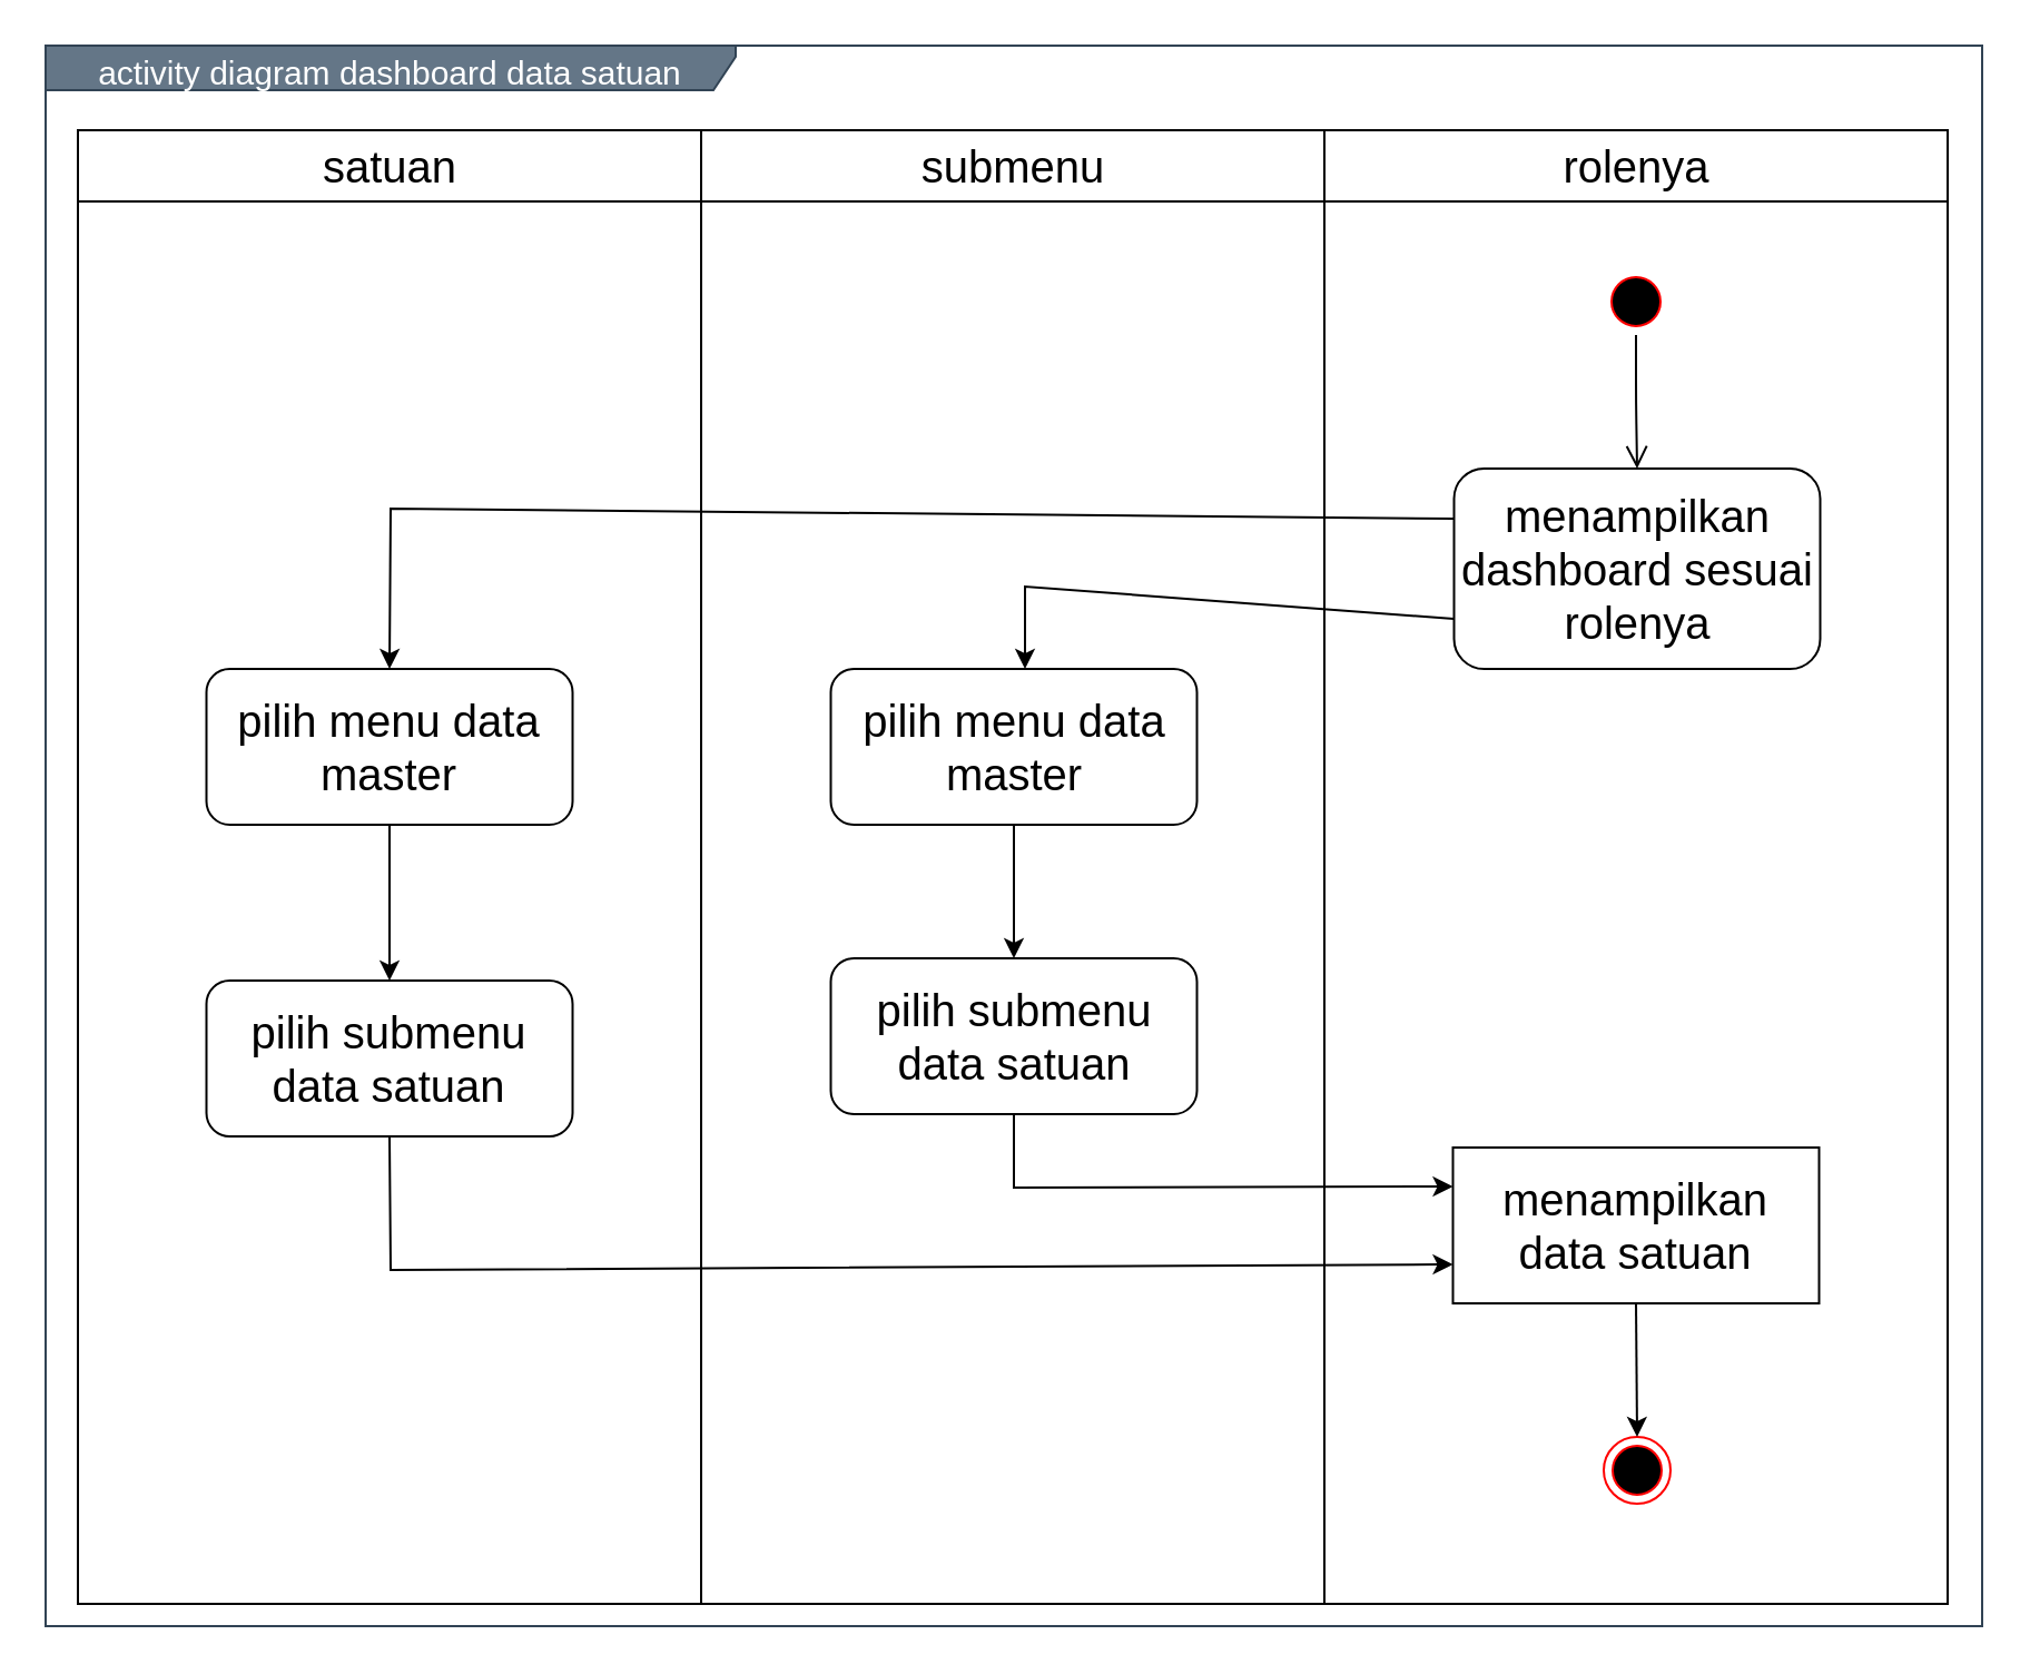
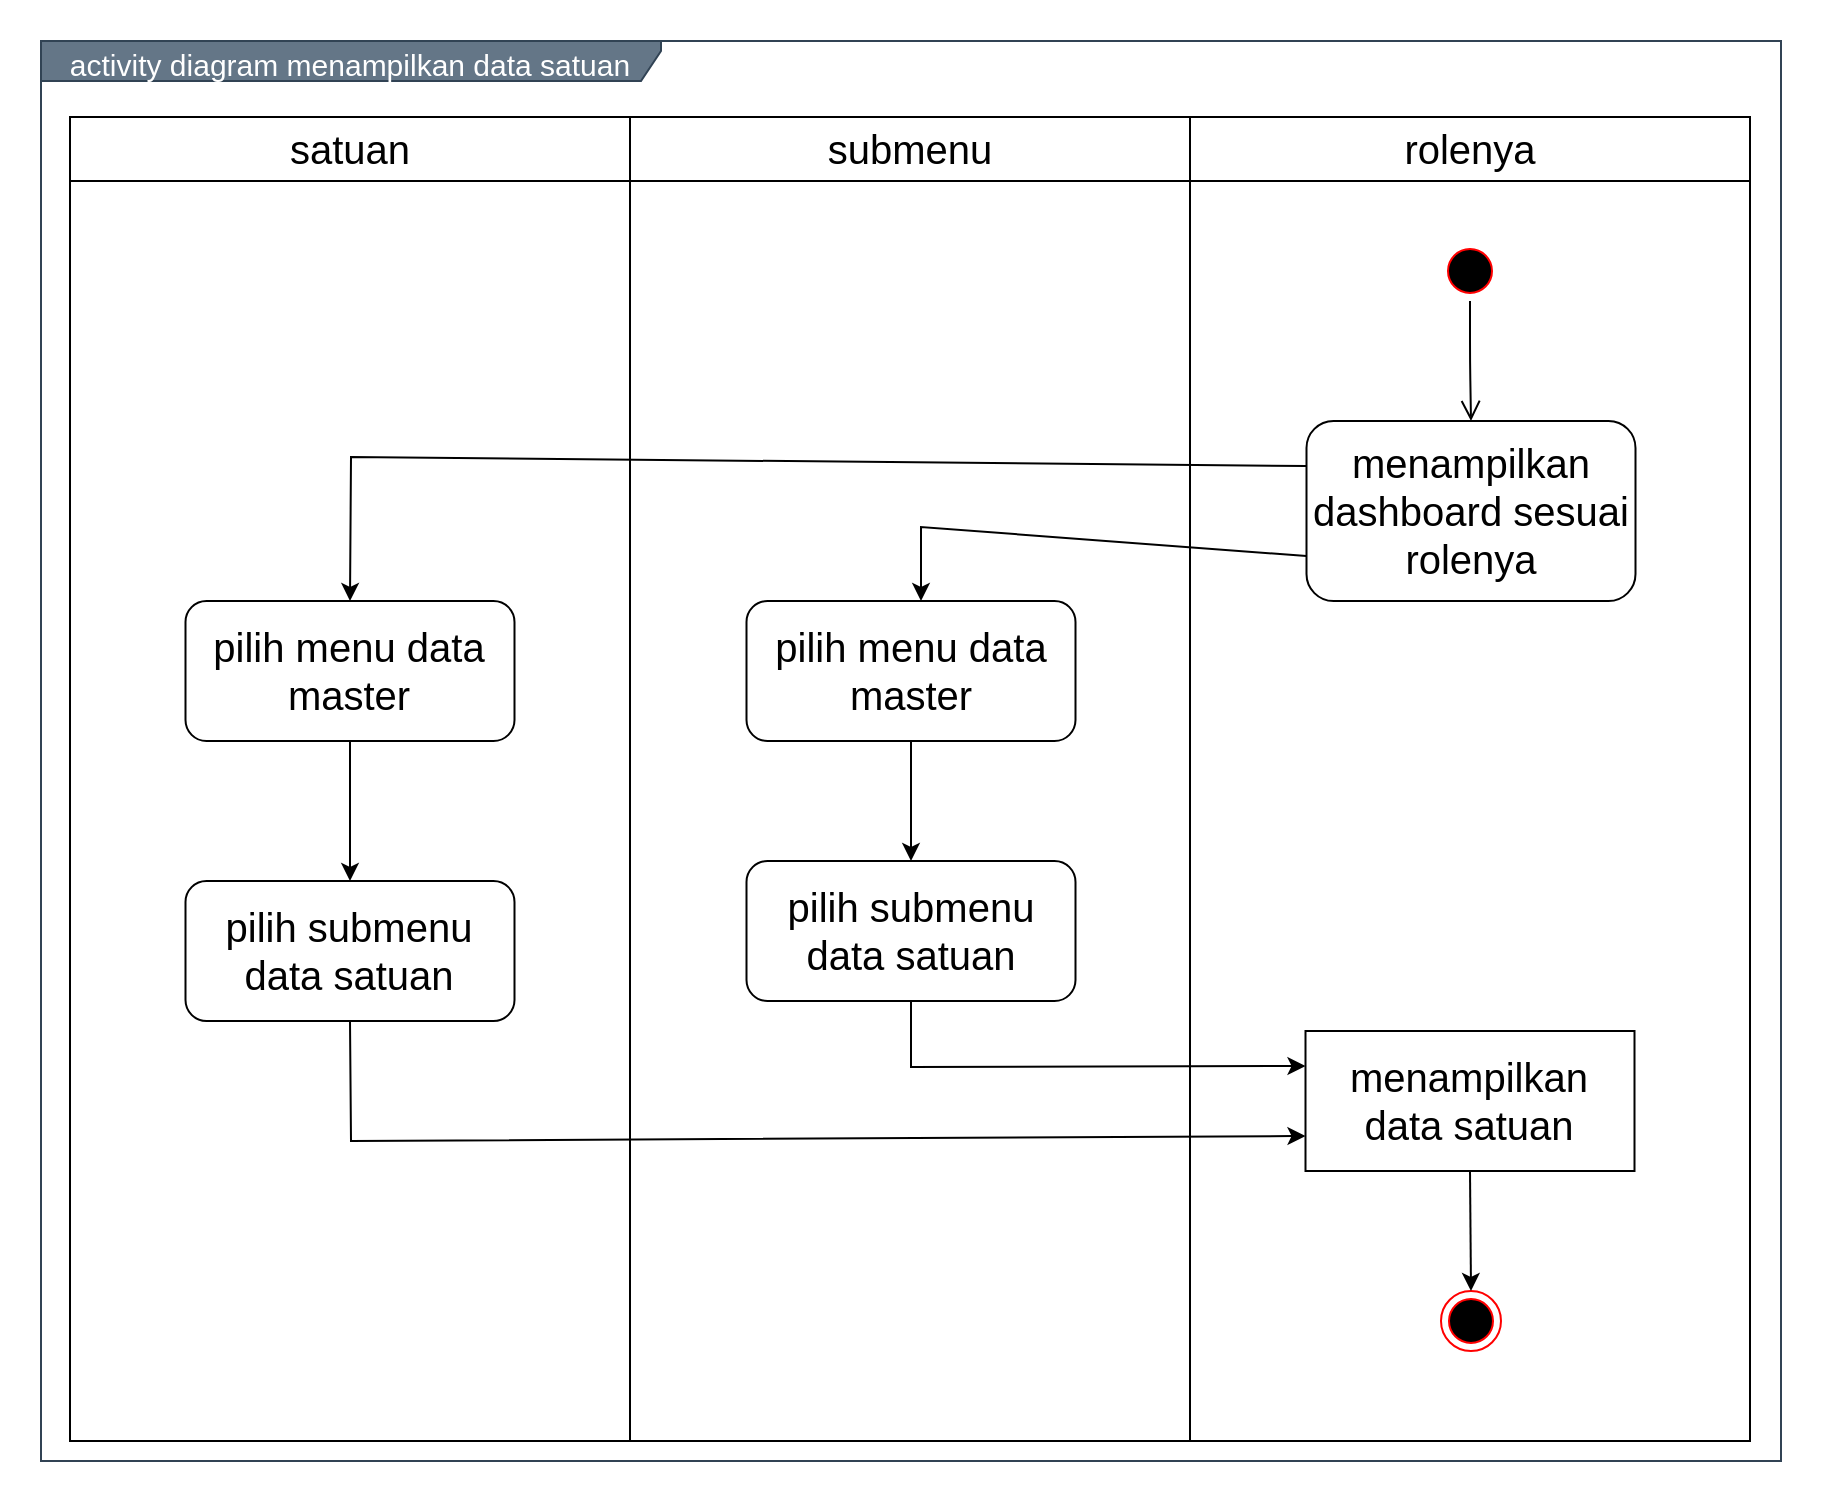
  <mxCell id="0" />
  <mxCell id="1" parent="0" />
- <mxCell id="2" value="&lt;font style=&quot;font-size: 15px&quot;&gt;activity diagram dashboard data satuan&lt;/font&gt;" style="shape=umlFrame;whiteSpace=wrap;html=1;fontSize=20;align=center;width=310;height=20;fillColor=#647687;strokeColor=#314354;fontColor=#ffffff;" vertex="1" parent="1"><mxGeometry x="20" y="20" width="870" height="710" as="geometry" /></mxCell>
+ <mxCell id="2" value="&lt;font style=&quot;font-size: 15px&quot;&gt;activity diagram menampilkan data satuan&lt;/font&gt;" style="shape=umlFrame;whiteSpace=wrap;html=1;fontSize=20;align=center;width=310;height=20;fillColor=#647687;strokeColor=#314354;fontColor=#ffffff;" vertex="1" parent="1"><mxGeometry x="20" y="20" width="870" height="710" as="geometry" /></mxCell>
  <mxCell id="3" value="satuan" style="swimlane;whiteSpace=wrap;fontSize=20;fontStyle=0;startSize=32;" vertex="1" parent="1"><mxGeometry x="34.5" y="58" width="280" height="662" as="geometry" /></mxCell>
  <mxCell id="4" value="pilih menu data master" style="rounded=1;whiteSpace=wrap;html=1;fontSize=20;align=center;" vertex="1" parent="3"><mxGeometry x="57.75" y="242" width="164.5" height="70" as="geometry" /></mxCell>
  <mxCell id="5" value="pilih submenu data satuan" style="rounded=1;whiteSpace=wrap;html=1;fontSize=20;align=center;" vertex="1" parent="3"><mxGeometry x="57.75" y="382" width="164.5" height="70" as="geometry" /></mxCell>
  <mxCell id="6" value="" style="endArrow=classic;html=1;exitX=0.5;exitY=1;exitDx=0;exitDy=0;entryX=0.5;entryY=0;entryDx=0;entryDy=0;" edge="1" parent="3" source="4" target="5"><mxGeometry width="50" height="50" relative="1" as="geometry"><mxPoint x="430.5" y="322" as="sourcePoint" /><mxPoint x="140.5" y="382" as="targetPoint" /></mxGeometry></mxCell>
  <mxCell id="7" value="submenu" style="swimlane;whiteSpace=wrap;fontSize=20;fontStyle=0;startSize=32;" vertex="1" parent="1"><mxGeometry x="314.5" y="58" width="280" height="662" as="geometry" /></mxCell>
  <mxCell id="8" value="rolenya" style="swimlane;whiteSpace=wrap;fontSize=20;fontStyle=0;startSize=32;" vertex="1" parent="1"><mxGeometry x="594.5" y="58" width="280" height="662" as="geometry" /></mxCell>
  <mxCell id="9" value="" style="ellipse;html=1;shape=endState;fillColor=#000000;strokeColor=#ff0000;fontSize=20;align=center;" vertex="1" parent="8"><mxGeometry x="125.5" y="587" width="30" height="30" as="geometry" /></mxCell>
  <mxCell id="10" value="" style="ellipse;html=1;shape=startState;fillColor=#000000;strokeColor=#ff0000;fontSize=20;align=center;" vertex="1" parent="8"><mxGeometry x="125" y="62" width="30" height="30" as="geometry" /></mxCell>
  <mxCell id="11" value="" style="edgeStyle=orthogonalEdgeStyle;html=1;verticalAlign=bottom;endArrow=open;endSize=8;fontSize=20;entryX=0.5;entryY=0;entryDx=0;entryDy=0;" edge="1" parent="8" source="10" target="12"><mxGeometry relative="1" as="geometry"><mxPoint x="140" y="152" as="targetPoint" /></mxGeometry></mxCell>
  <mxCell id="12" value="menampilkan dashboard sesuai rolenya" style="rounded=1;whiteSpace=wrap;html=1;fontSize=20;align=center;" vertex="1" parent="8"><mxGeometry x="58.25" y="152" width="164.5" height="90" as="geometry" /></mxCell>
  <mxCell id="13" value="pilih menu data master" style="rounded=1;whiteSpace=wrap;html=1;fontSize=20;align=center;" vertex="1" parent="1"><mxGeometry x="372.75" y="300" width="164.5" height="70" as="geometry" /></mxCell>
  <mxCell id="14" value="menampilkan data satuan" style="whiteSpace=wrap;html=1;fontSize=20;align=center;rounded=0;" vertex="1" parent="1"><mxGeometry x="652.25" y="515" width="164.5" height="70" as="geometry" /></mxCell>
  <mxCell id="15" value="" style="endArrow=classic;html=1;fontSize=20;strokeColor=#000000;entryX=0;entryY=0.75;entryDx=0;entryDy=0;rounded=0;exitX=0.5;exitY=1;exitDx=0;exitDy=0;" edge="1" parent="1" source="5" target="14"><mxGeometry width="50" height="50" relative="1" as="geometry"><mxPoint x="150" y="620" as="sourcePoint" /><mxPoint x="320" y="400" as="targetPoint" /><Array as="points"><mxPoint x="175" y="570" /></Array></mxGeometry></mxCell>
  <mxCell id="16" value="" style="endArrow=classic;html=1;fontSize=20;strokeColor=#000000;entryX=0;entryY=0.25;entryDx=0;entryDy=0;rounded=0;exitX=0.5;exitY=1;exitDx=0;exitDy=0;" edge="1" parent="1" source="18" target="14"><mxGeometry width="50" height="50" relative="1" as="geometry"><mxPoint x="455" y="440" as="sourcePoint" /><mxPoint x="662.25" y="462.5" as="targetPoint" /><Array as="points"><mxPoint x="455" y="533" /></Array></mxGeometry></mxCell>
  <mxCell id="17" value="" style="endArrow=classic;html=1;fontSize=20;strokeColor=#000000;entryX=0.5;entryY=0;entryDx=0;entryDy=0;exitX=0.5;exitY=1;exitDx=0;exitDy=0;" edge="1" parent="1" source="14" target="9"><mxGeometry width="50" height="50" relative="1" as="geometry"><mxPoint x="734.5" y="1105" as="sourcePoint" /><mxPoint x="754.5" y="961" as="targetPoint" /></mxGeometry></mxCell>
  <mxCell id="18" value="pilih submenu data satuan" style="rounded=1;whiteSpace=wrap;html=1;fontSize=20;align=center;" vertex="1" parent="1"><mxGeometry x="372.75" y="430" width="164.5" height="70" as="geometry" /></mxCell>
  <mxCell id="19" value="" style="endArrow=classic;html=1;exitX=0;exitY=0.75;exitDx=0;exitDy=0;rounded=0;" edge="1" parent="1" source="12"><mxGeometry width="50" height="50" relative="1" as="geometry"><mxPoint x="460" y="500" as="sourcePoint" /><mxPoint x="460" y="300" as="targetPoint" /><Array as="points"><mxPoint x="460" y="263" /></Array></mxGeometry></mxCell>
  <mxCell id="20" value="" style="endArrow=classic;html=1;exitX=0;exitY=0.25;exitDx=0;exitDy=0;rounded=0;entryX=0.5;entryY=0;entryDx=0;entryDy=0;" edge="1" parent="1" source="12" target="4"><mxGeometry width="50" height="50" relative="1" as="geometry"><mxPoint x="662.75" y="272.5" as="sourcePoint" /><mxPoint x="470" y="310" as="targetPoint" /><Array as="points"><mxPoint x="175" y="228" /></Array></mxGeometry></mxCell>
  <mxCell id="21" value="" style="endArrow=classic;html=1;exitX=0.5;exitY=1;exitDx=0;exitDy=0;entryX=0.5;entryY=0;entryDx=0;entryDy=0;" edge="1" parent="1" source="13" target="18"><mxGeometry width="50" height="50" relative="1" as="geometry"><mxPoint x="340" y="480" as="sourcePoint" /><mxPoint x="390" y="430" as="targetPoint" /></mxGeometry></mxCell>
